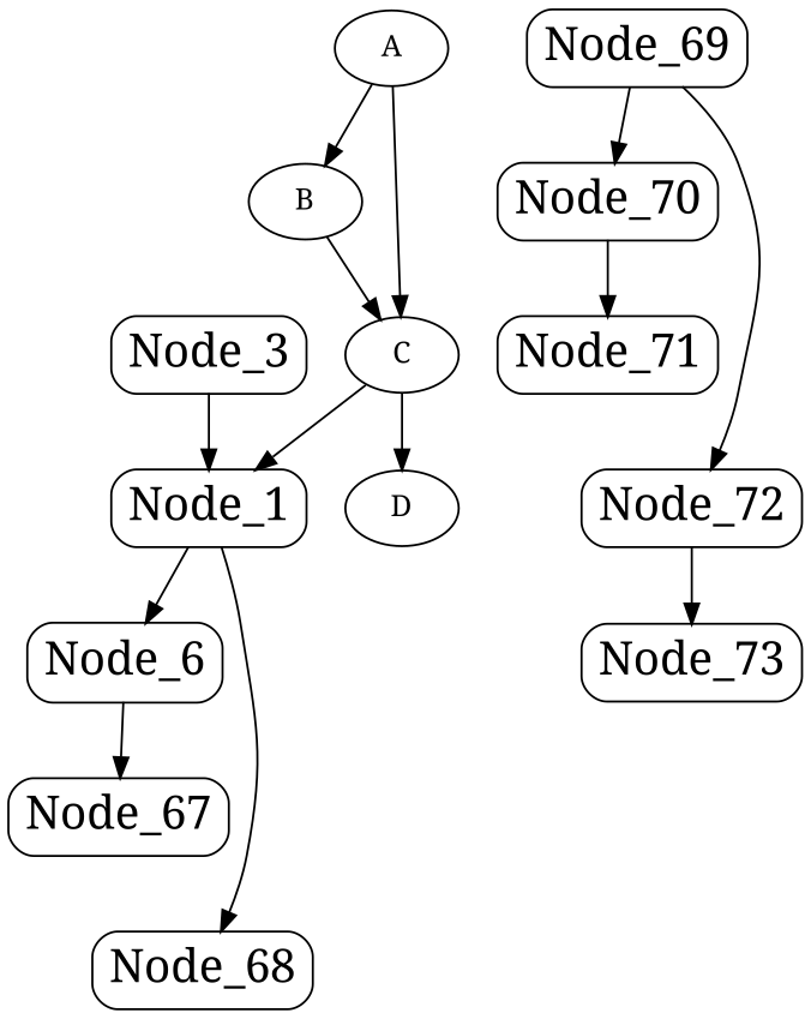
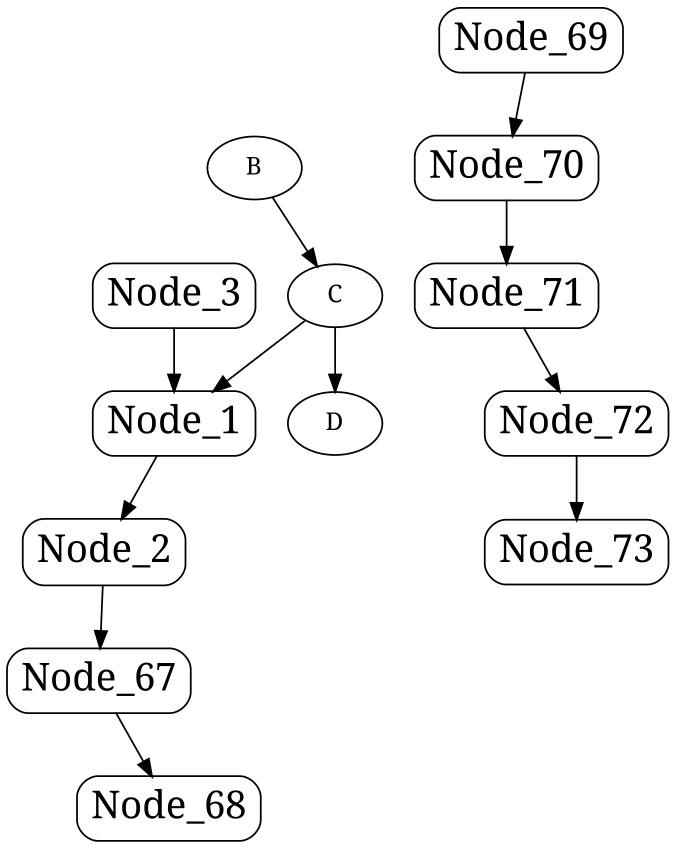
  digraph {
    fontname="Noto Serif"
    node [fontname="Noto Serif" fontsize=22 shape=Mrecord]
    edge [fontname="Noto Serif"]
    n1 [label=Node_1]
-   n2 [label=Node_6]
+   n2 [label=Node_2]
    n3 [label=Node_3]
    n4 [label=Node_67]
    n5 [label=Node_68]
    n6 [label=Node_69]
    n7 [label=Node_70]
    n8 [label=Node_71]
    n9 [label=Node_72]
    n10 [label=Node_73]
-   n11 [label=A fontsize="" shape=""]
    n12 [label=B fontsize="" shape=""]
    n13 [label=C fontsize="" shape=""]
    n14 [label=D fontsize="" shape=""]
    subgraph sub_1 {
      label=sub_graph_1
      n1
      n2
      n3
      n4
    }
    subgraph sub_2 {
      label=sub_graph_2
      n4
      n5
      n6
      n7
      n8
      n9
      n10
    }
    n1 -> n2
    n2 -> n4
    n3 -> n1
-   n1 -> n5
+   n4 -> n5
    n6 -> n7
    n7 -> n8
-   n6 -> n9
+   n8 -> n9
    n9 -> n10
-   n11 -> n12
-   n11 -> n13
    n12 -> n13
    n13 -> n1
    n13 -> n14
  }
